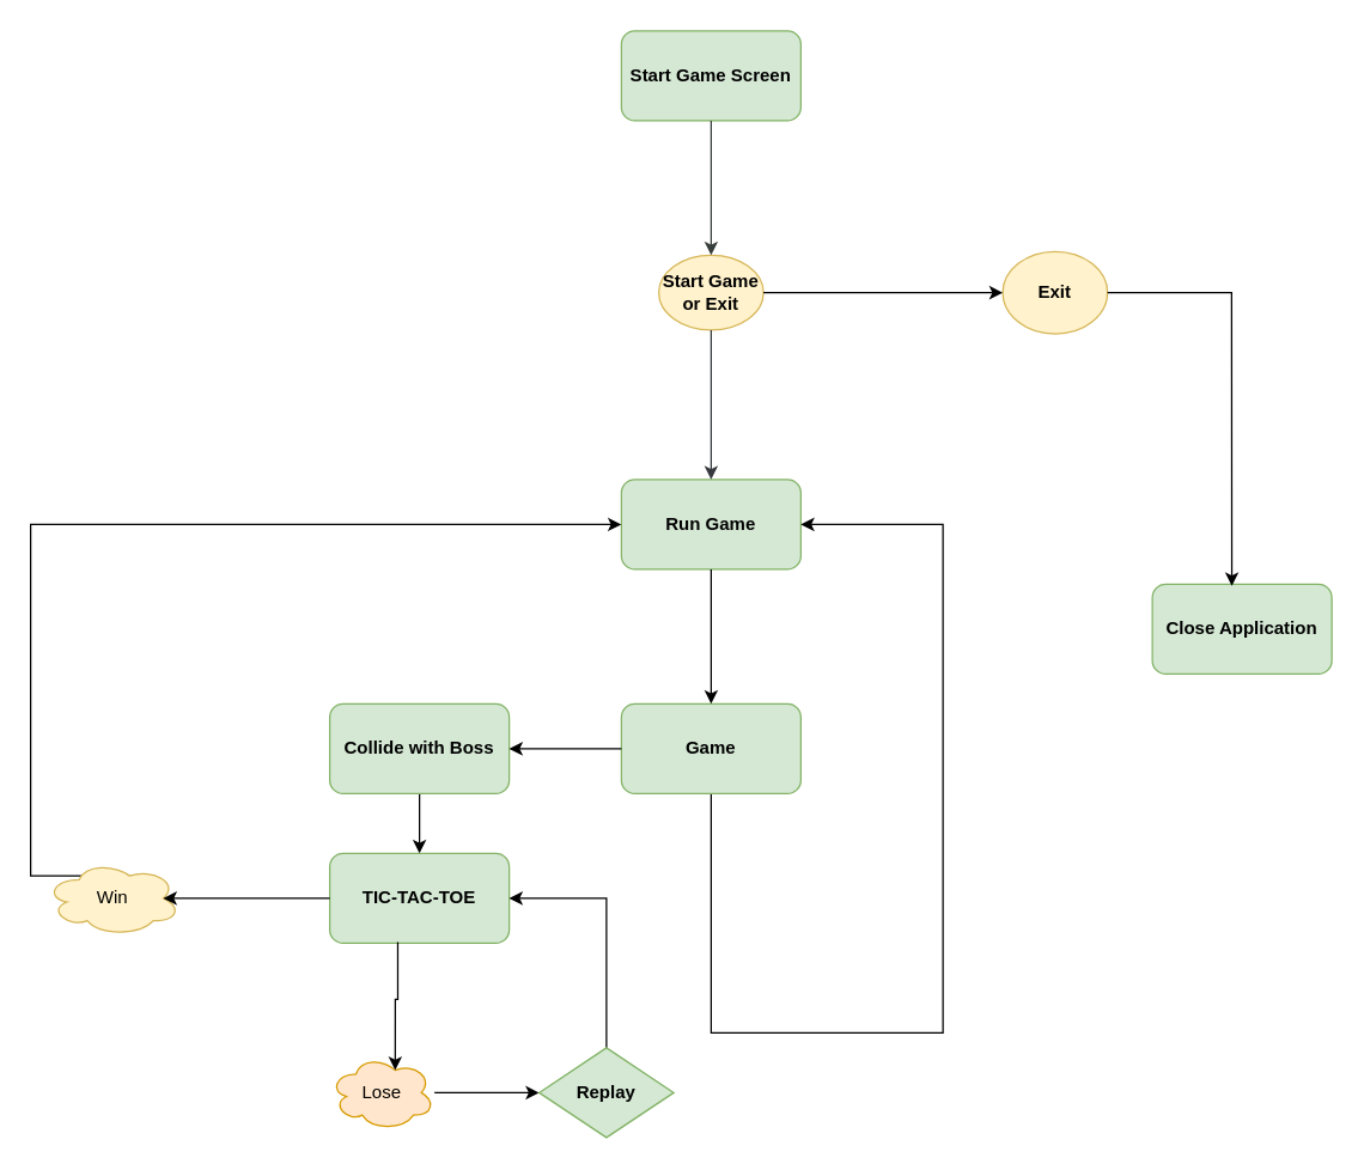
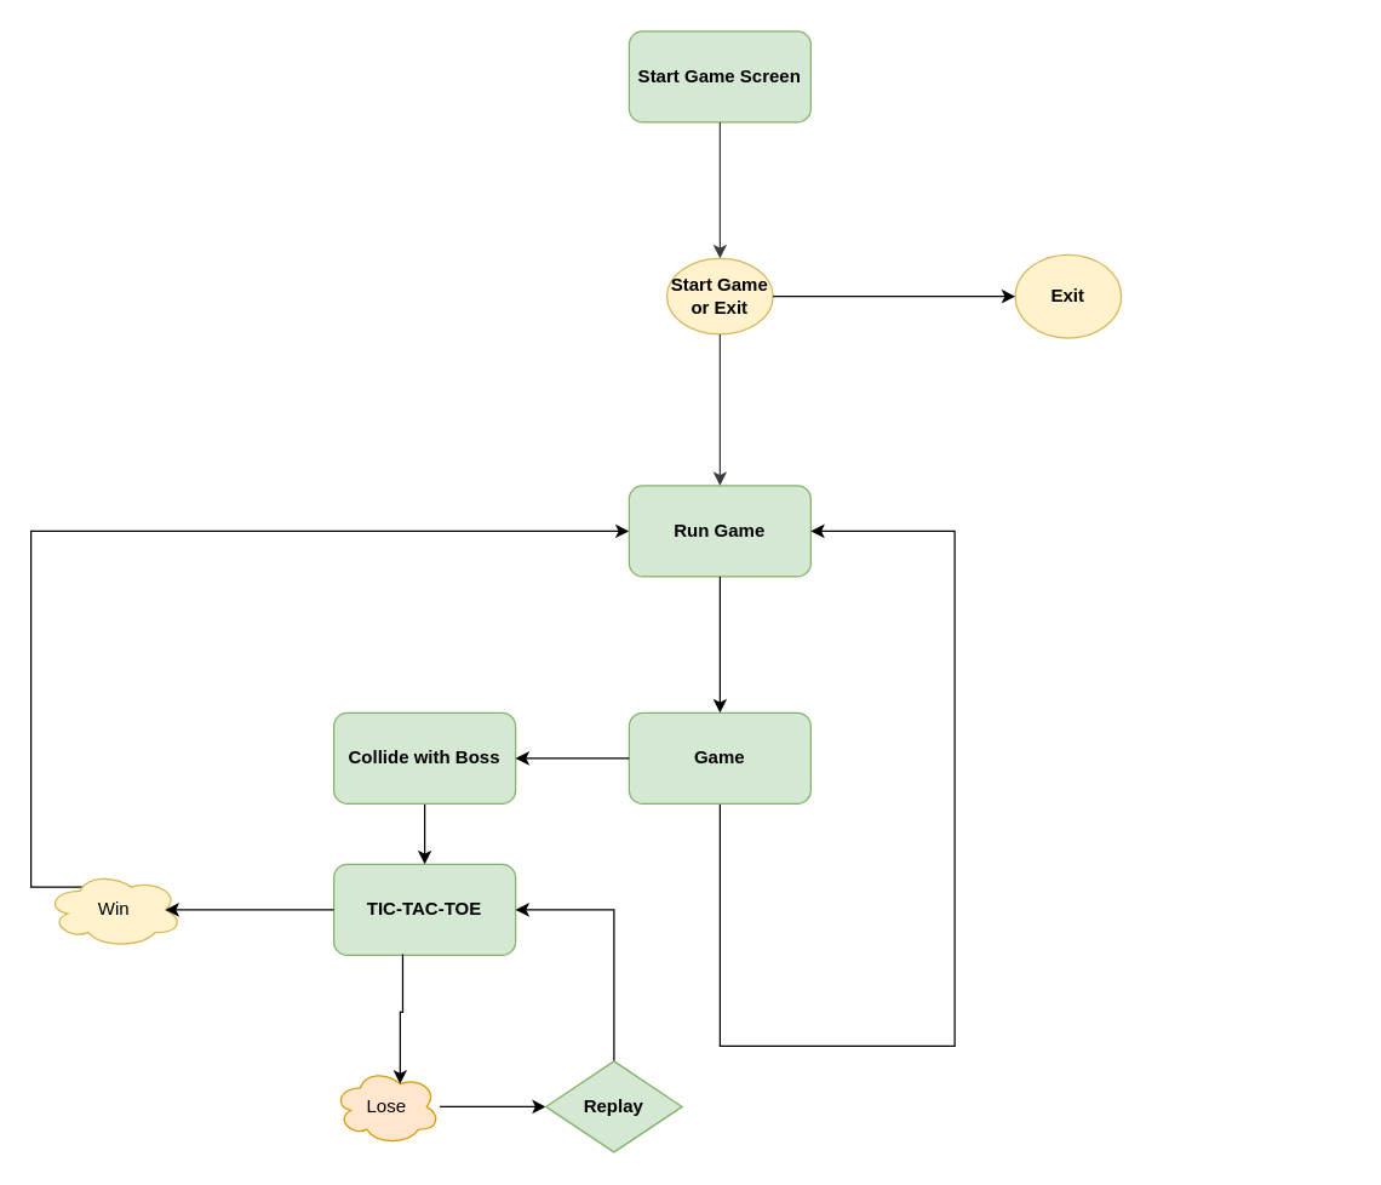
  <mxCell id="0" />
  <mxCell id="1" parent="0" />
  <mxCell id="2" value="&lt;b&gt;Start Game Screen&lt;/b&gt;" style="rounded=1;whiteSpace=wrap;html=1;fillColor=#d5e8d4;strokeColor=#82b366;" vertex="1" parent="1"><mxGeometry x="415" y="20" width="120" height="60" as="geometry" /></mxCell>
  <mxCell id="3" value="&lt;b&gt;Start Game or Exit&lt;/b&gt;" style="ellipse;whiteSpace=wrap;html=1;fillColor=#fff2cc;strokeColor=#d6b656;" vertex="1" parent="1"><mxGeometry x="440" y="170" width="70" height="50" as="geometry" /></mxCell>
  <mxCell id="4" value="&lt;b&gt;Exit&lt;/b&gt;" style="ellipse;whiteSpace=wrap;html=1;fillColor=#fff2cc;strokeColor=#d6b656;" vertex="1" parent="1"><mxGeometry x="670" y="167.5" width="70" height="55" as="geometry" /></mxCell>
- <mxCell id="5" value="&lt;b&gt;Close Application&lt;/b&gt;" style="rounded=1;whiteSpace=wrap;html=1;fillColor=#d5e8d4;strokeColor=#82b366;" vertex="1" parent="1"><mxGeometry x="770" y="390" width="120" height="60" as="geometry" /></mxCell>
  <mxCell id="6" value="&lt;b&gt;Run Game&lt;/b&gt;" style="rounded=1;whiteSpace=wrap;html=1;fillColor=#d5e8d4;strokeColor=#82b366;" vertex="1" parent="1"><mxGeometry x="415" y="320" width="120" height="60" as="geometry" /></mxCell>
  <mxCell id="7" value="&lt;b&gt;TIC-TAC-TOE&lt;/b&gt;" style="rounded=1;whiteSpace=wrap;html=1;fillColor=#d5e8d4;strokeColor=#82b366;" vertex="1" parent="1"><mxGeometry x="220" y="570" width="120" height="60" as="geometry" /></mxCell>
  <mxCell id="8" style="edgeStyle=orthogonalEdgeStyle;rounded=0;orthogonalLoop=1;jettySize=auto;html=1;entryX=0.5;entryY=0;entryDx=0;entryDy=0;" edge="1" parent="1" source="9" target="7"><mxGeometry relative="1" as="geometry" /></mxCell>
  <mxCell id="9" value="&lt;b&gt;Collide with Boss&lt;/b&gt;" style="rounded=1;whiteSpace=wrap;html=1;fillColor=#d5e8d4;strokeColor=#82b366;" vertex="1" parent="1"><mxGeometry x="220" y="470" width="120" height="60" as="geometry" /></mxCell>
  <mxCell id="10" style="edgeStyle=orthogonalEdgeStyle;rounded=0;orthogonalLoop=1;jettySize=auto;html=1;entryX=1;entryY=0.5;entryDx=0;entryDy=0;" edge="1" parent="1" source="11" target="6"><mxGeometry relative="1" as="geometry"><Array as="points"><mxPoint x="475" y="690" /><mxPoint x="630" y="690" /><mxPoint x="630" y="350" /></Array></mxGeometry></mxCell>
  <mxCell id="11" value="&lt;b&gt;Game&lt;/b&gt;" style="rounded=1;whiteSpace=wrap;html=1;fillColor=#d5e8d4;strokeColor=#82b366;" vertex="1" parent="1"><mxGeometry x="415" y="470" width="120" height="60" as="geometry" /></mxCell>
  <mxCell id="12" style="edgeStyle=orthogonalEdgeStyle;rounded=0;orthogonalLoop=1;jettySize=auto;html=1;entryX=0;entryY=0.5;entryDx=0;entryDy=0;exitX=0.625;exitY=0.2;exitDx=0;exitDy=0;exitPerimeter=0;" edge="1" parent="1" source="13" target="6"><mxGeometry relative="1" as="geometry"><Array as="points"><mxPoint x="20" y="585" /><mxPoint x="20" y="350" /></Array></mxGeometry></mxCell>
  <mxCell id="13" value="Win" style="ellipse;shape=cloud;whiteSpace=wrap;html=1;fillColor=#fff2cc;strokeColor=#d6b656;" vertex="1" parent="1"><mxGeometry x="30" y="575" width="90" height="50" as="geometry" /></mxCell>
  <mxCell id="14" value="" style="edgeStyle=orthogonalEdgeStyle;rounded=0;orthogonalLoop=1;jettySize=auto;html=1;" edge="1" parent="1" source="15" target="22"><mxGeometry relative="1" as="geometry" /></mxCell>
  <mxCell id="15" value="Lose" style="ellipse;shape=cloud;whiteSpace=wrap;html=1;fillColor=#ffe6cc;strokeColor=#d79b00;" vertex="1" parent="1"><mxGeometry x="220" y="705" width="70" height="50" as="geometry" /></mxCell>
  <mxCell id="16" value="" style="endArrow=classic;html=1;rounded=0;exitX=0.5;exitY=1;exitDx=0;exitDy=0;entryX=0.5;entryY=0;entryDx=0;entryDy=0;fillColor=#ffcccc;strokeColor=#36393d;" edge="1" parent="1" source="3" target="6"><mxGeometry width="50" height="50" relative="1" as="geometry"><mxPoint x="330" y="440" as="sourcePoint" /><mxPoint x="380" y="390" as="targetPoint" /></mxGeometry></mxCell>
  <mxCell id="17" value="" style="endArrow=classic;html=1;rounded=0;exitX=0.5;exitY=1;exitDx=0;exitDy=0;entryX=0.5;entryY=0;entryDx=0;entryDy=0;" edge="1" parent="1" source="6" target="11"><mxGeometry width="50" height="50" relative="1" as="geometry"><mxPoint x="470" y="610" as="sourcePoint" /><mxPoint x="480" y="435" as="targetPoint" /></mxGeometry></mxCell>
  <mxCell id="18" value="" style="endArrow=classic;html=1;rounded=0;exitX=0.5;exitY=1;exitDx=0;exitDy=0;entryX=0.5;entryY=0;entryDx=0;entryDy=0;fillColor=#ffcccc;strokeColor=#373e39;curved=0;" edge="1" parent="1" source="2" target="3"><mxGeometry width="50" height="50" relative="1" as="geometry"><mxPoint x="440" y="340" as="sourcePoint" /><mxPoint x="490" y="290" as="targetPoint" /></mxGeometry></mxCell>
  <mxCell id="19" value="" style="endArrow=classic;html=1;rounded=0;exitX=1;exitY=0.5;exitDx=0;exitDy=0;entryX=0;entryY=0.5;entryDx=0;entryDy=0;" edge="1" parent="1" source="3" target="4"><mxGeometry width="50" height="50" relative="1" as="geometry"><mxPoint x="440" y="240" as="sourcePoint" /><mxPoint x="490" y="190" as="targetPoint" /></mxGeometry></mxCell>
- <mxCell id="20" value="" style="endArrow=classic;html=1;rounded=0;exitX=1;exitY=0.5;exitDx=0;exitDy=0;entryX=0.443;entryY=0.02;entryDx=0;entryDy=0;entryPerimeter=0;" edge="1" parent="1" source="4" target="5"><mxGeometry width="50" height="50" relative="1" as="geometry"><mxPoint x="440" y="240" as="sourcePoint" /><mxPoint x="490" y="190" as="targetPoint" /><Array as="points"><mxPoint x="823" y="195" /></Array></mxGeometry></mxCell>
  <mxCell id="21" style="edgeStyle=orthogonalEdgeStyle;rounded=0;orthogonalLoop=1;jettySize=auto;html=1;entryX=1;entryY=0.5;entryDx=0;entryDy=0;" edge="1" parent="1" source="22" target="7"><mxGeometry relative="1" as="geometry"><mxPoint x="405" y="600" as="targetPoint" /><Array as="points"><mxPoint x="405" y="600" /></Array></mxGeometry></mxCell>
  <mxCell id="22" value="&lt;b&gt;Replay&lt;/b&gt;" style="rhombus;whiteSpace=wrap;html=1;fillColor=#d5e8d4;strokeColor=#82b366;" vertex="1" parent="1"><mxGeometry x="360" y="700" width="90" height="60" as="geometry" /></mxCell>
  <mxCell id="23" style="edgeStyle=orthogonalEdgeStyle;rounded=0;orthogonalLoop=1;jettySize=auto;html=1;exitX=0;exitY=0.5;exitDx=0;exitDy=0;entryX=1;entryY=0.5;entryDx=0;entryDy=0;" edge="1" parent="1" source="11" target="9"><mxGeometry relative="1" as="geometry" /></mxCell>
  <mxCell id="24" style="edgeStyle=orthogonalEdgeStyle;rounded=0;orthogonalLoop=1;jettySize=auto;html=1;entryX=0.875;entryY=0.5;entryDx=0;entryDy=0;entryPerimeter=0;" edge="1" parent="1" source="7" target="13"><mxGeometry relative="1" as="geometry" /></mxCell>
  <mxCell id="25" style="edgeStyle=orthogonalEdgeStyle;rounded=0;orthogonalLoop=1;jettySize=auto;html=1;entryX=0.625;entryY=0.2;entryDx=0;entryDy=0;entryPerimeter=0;exitX=0.379;exitY=0.987;exitDx=0;exitDy=0;exitPerimeter=0;" edge="1" parent="1" source="7" target="15"><mxGeometry relative="1" as="geometry" /></mxCell>
